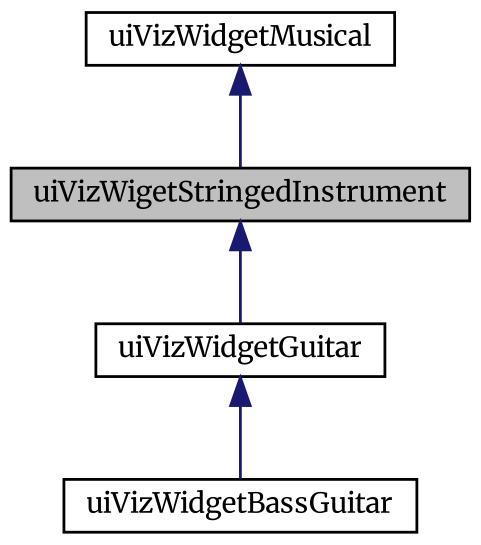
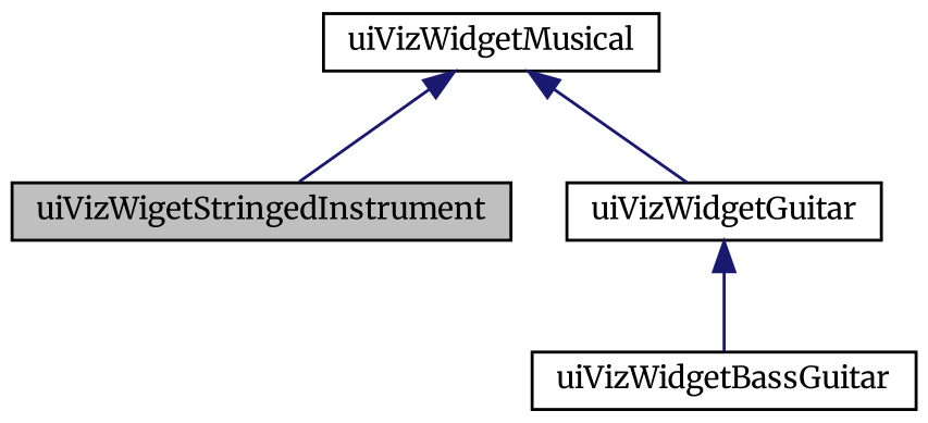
  digraph {
    fontname=Merriweather
    node [color=black fillcolor=white fontname=Merriweather fontsize=10 shape=record style=filled]
    edge [color=midnightblue dir=back fontname=Merriweather fontsize=10 labelfontname=Helvetica labelfontsize=10 style=solid]
    n1 [fillcolor=grey75 fontcolor=black height=0.2 label=uiVizWigetStringedInstrument width=0.4]
    n2 [height=0.2 label=uiVizWidgetGuitar width=0.4]
    n3 [height=0.2 label=uiVizWidgetBassGuitar width=0.4]
    n4 [height=0.2 label=uiVizWidgetMusical width=0.4]
-   n1 -> n2
+   n4 -> n2
    n2 -> n3
    n4 -> n1
  }
